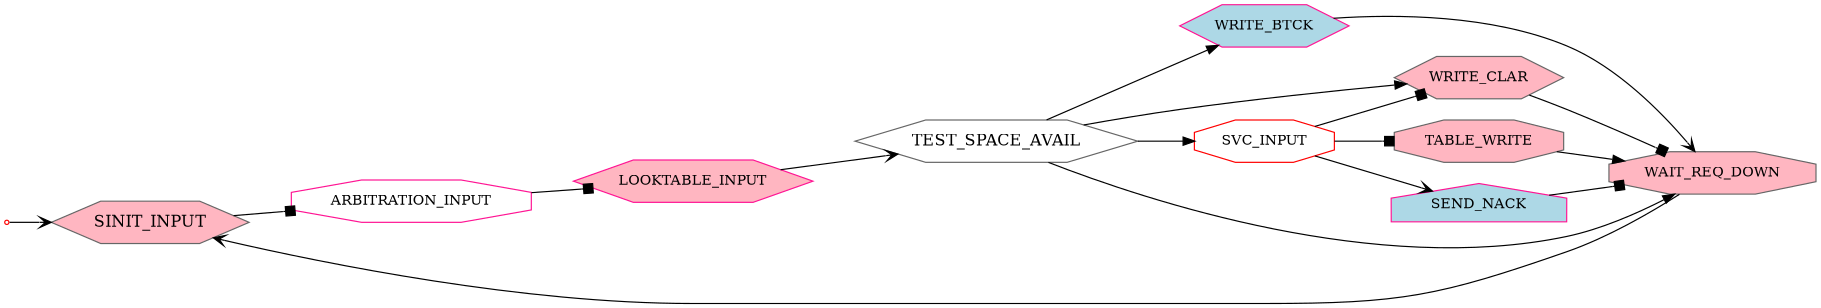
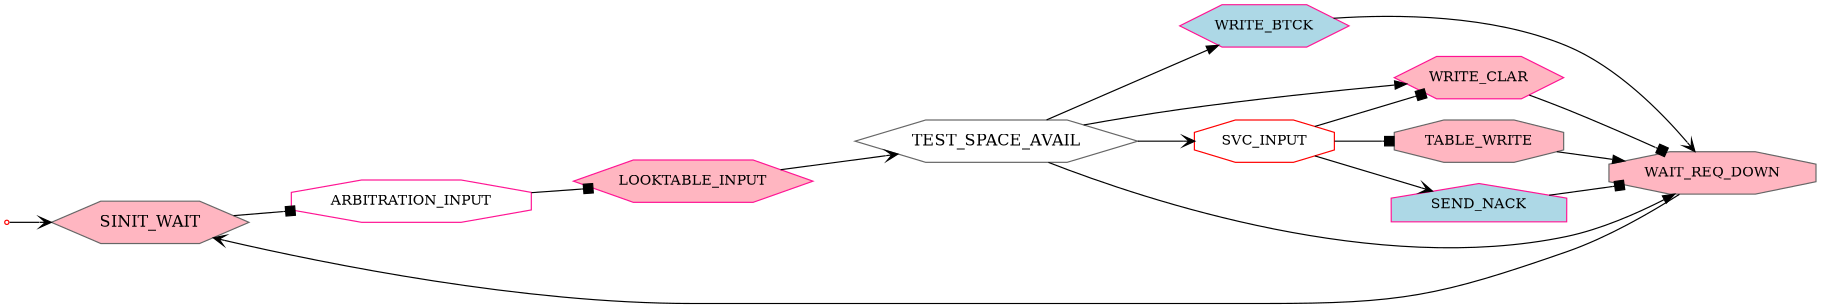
  digraph {
    rankdir=LR
    node [color=gray40 fillcolor=lightpink fontsize=12 shape=hexagon style=filled]
    edge [arrowhead=box]
-   n1 [fontsize=14 label=SINIT_INPUT]
+   n1 [fontsize=14 label=SINIT_WAIT]
    n2 [color=deeppink fillcolor=white label=ARBITRATION_INPUT shape=octagon]
    n3 [color=deeppink label=LOOKTABLE_INPUT]
    n4 [fillcolor=white fontsize=14 label=TEST_SPACE_AVAIL]
    n5 [color=deeppink fillcolor=lightblue label=WRITE_BTCK]
    n6 [color=red fillcolor=white label=SVC_INPUT shape=octagon]
-   n7 [label=WRITE_CLAR]
+   n7 [color=deeppink label=WRITE_CLAR]
    n8 [label=WAIT_REQ_DOWN shape=octagon]
    n9 [label=TABLE_WRITE shape=octagon]
    n10 [color=deeppink fillcolor=lightblue label=SEND_NACK shape=house]
    n11 [color=red fillcolor=white label=SEND_NACK shape=point]
    n1 -> n2
    n2 -> n3
    n3 -> n4 [arrowhead=vee]
    n4 -> n5 [arrowhead=normal]
-   n4 -> n6 [arrowhead=normal]
+   n4 -> n6 [arrowhead=vee]
    n4 -> n7 [arrowhead=normal]
    n4 -> n8 [arrowhead=normal]
    n5 -> n8 [arrowhead=vee]
    n6 -> n7
    n6 -> n9
    n6 -> n10 [arrowhead=vee]
    n7 -> n8
    n8 -> n1 [arrowhead=vee]
    n9 -> n8 [arrowhead=normal]
    n10 -> n8
    n11 -> n1 [arrowhead=vee]
  }
